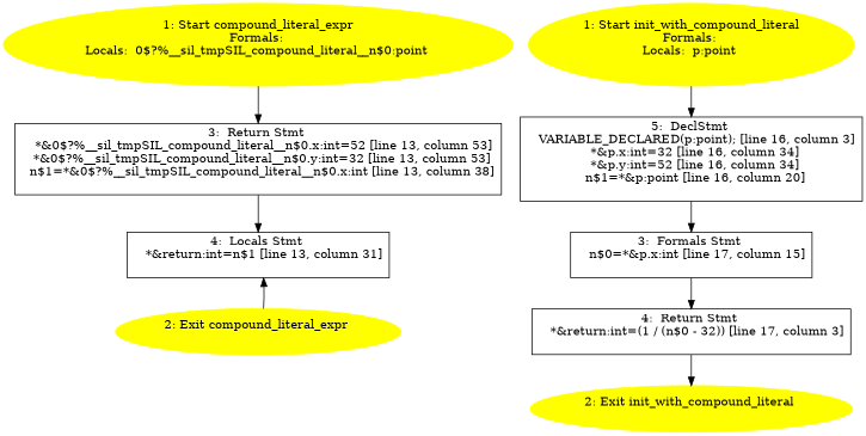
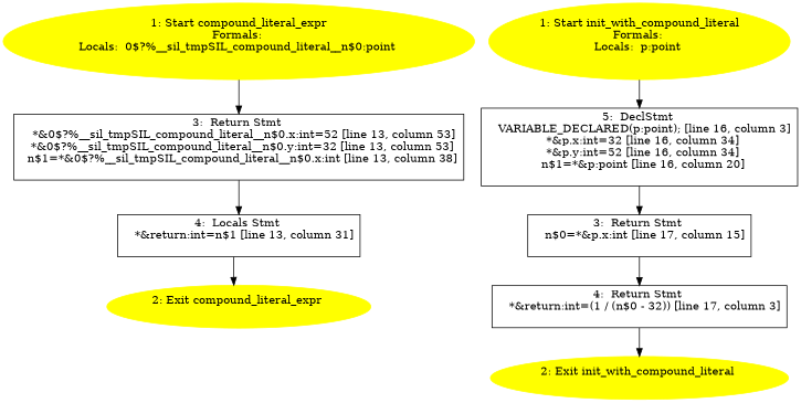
  digraph {
    node [shape=box]
    n1 [color=yellow label="1: Start compound_literal_expr\nFormals: \nLocals:  0$?%__sil_tmpSIL_compound_literal__n$0:point \n  " style=filled shape=""]
    n2 [label="3:  Return Stmt \n   *&0$?%__sil_tmpSIL_compound_literal__n$0.x:int=52 [line 13, column 53]\n  *&0$?%__sil_tmpSIL_compound_literal__n$0.y:int=32 [line 13, column 53]\n  n$1=*&0$?%__sil_tmpSIL_compound_literal__n$0.x:int [line 13, column 38]\n "]
    n3 [label="4:  Locals Stmt \n   *&return:int=n$1 [line 13, column 31]\n "]
    n4 [color=yellow label="2: Exit compound_literal_expr \n  " style=filled shape=""]
    n5 [color=yellow label="1: Start init_with_compound_literal\nFormals: \nLocals:  p:point \n  " style=filled shape=""]
    n6 [label="5:  DeclStmt \n   VARIABLE_DECLARED(p:point); [line 16, column 3]\n  *&p.x:int=32 [line 16, column 34]\n  *&p.y:int=52 [line 16, column 34]\n  n$1=*&p:point [line 16, column 20]\n "]
-   n7 [label="3:  Formals Stmt \n   n$0=*&p.x:int [line 17, column 15]\n "]
+   n7 [label="3:  Return Stmt \n   n$0=*&p.x:int [line 17, column 15]\n "]
    n8 [label="4:  Return Stmt \n   *&return:int=(1 / (n$0 - 32)) [line 17, column 3]\n "]
    n9 [color=yellow label="2: Exit init_with_compound_literal \n  " style=filled shape=""]
    n1 -> n2
    n2 -> n3
-   n4 -> n3
+   n3 -> n4
    n5 -> n6
    n6 -> n7
    n7 -> n8
    n8 -> n9
  }
